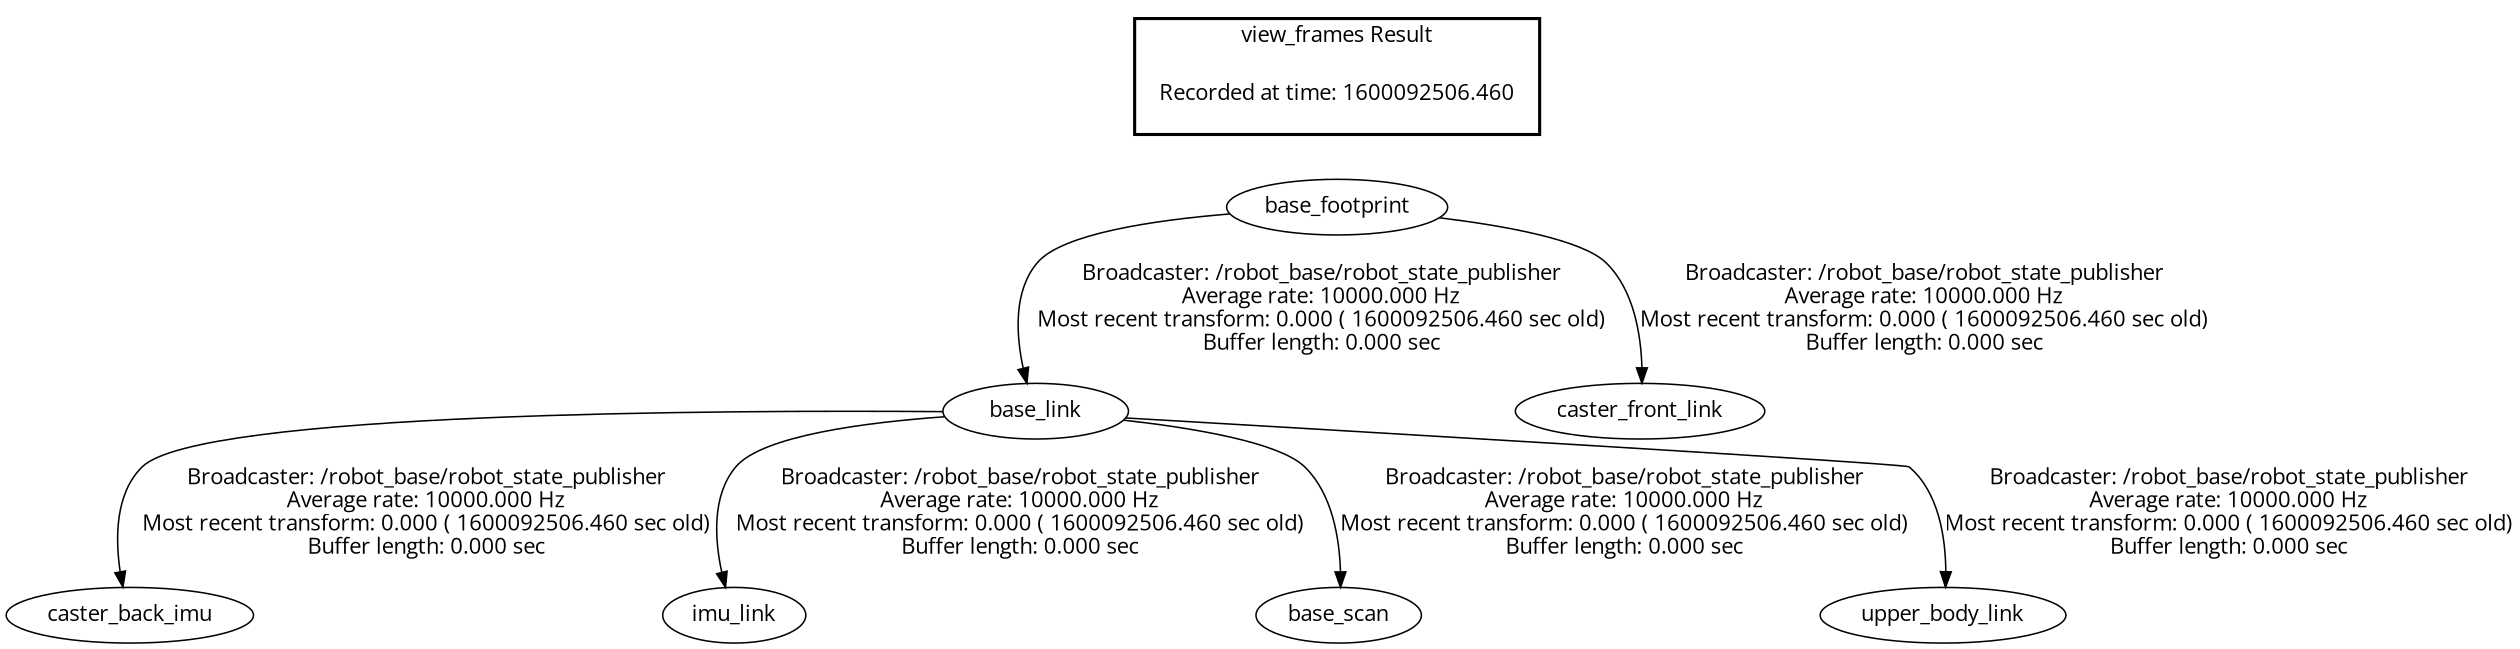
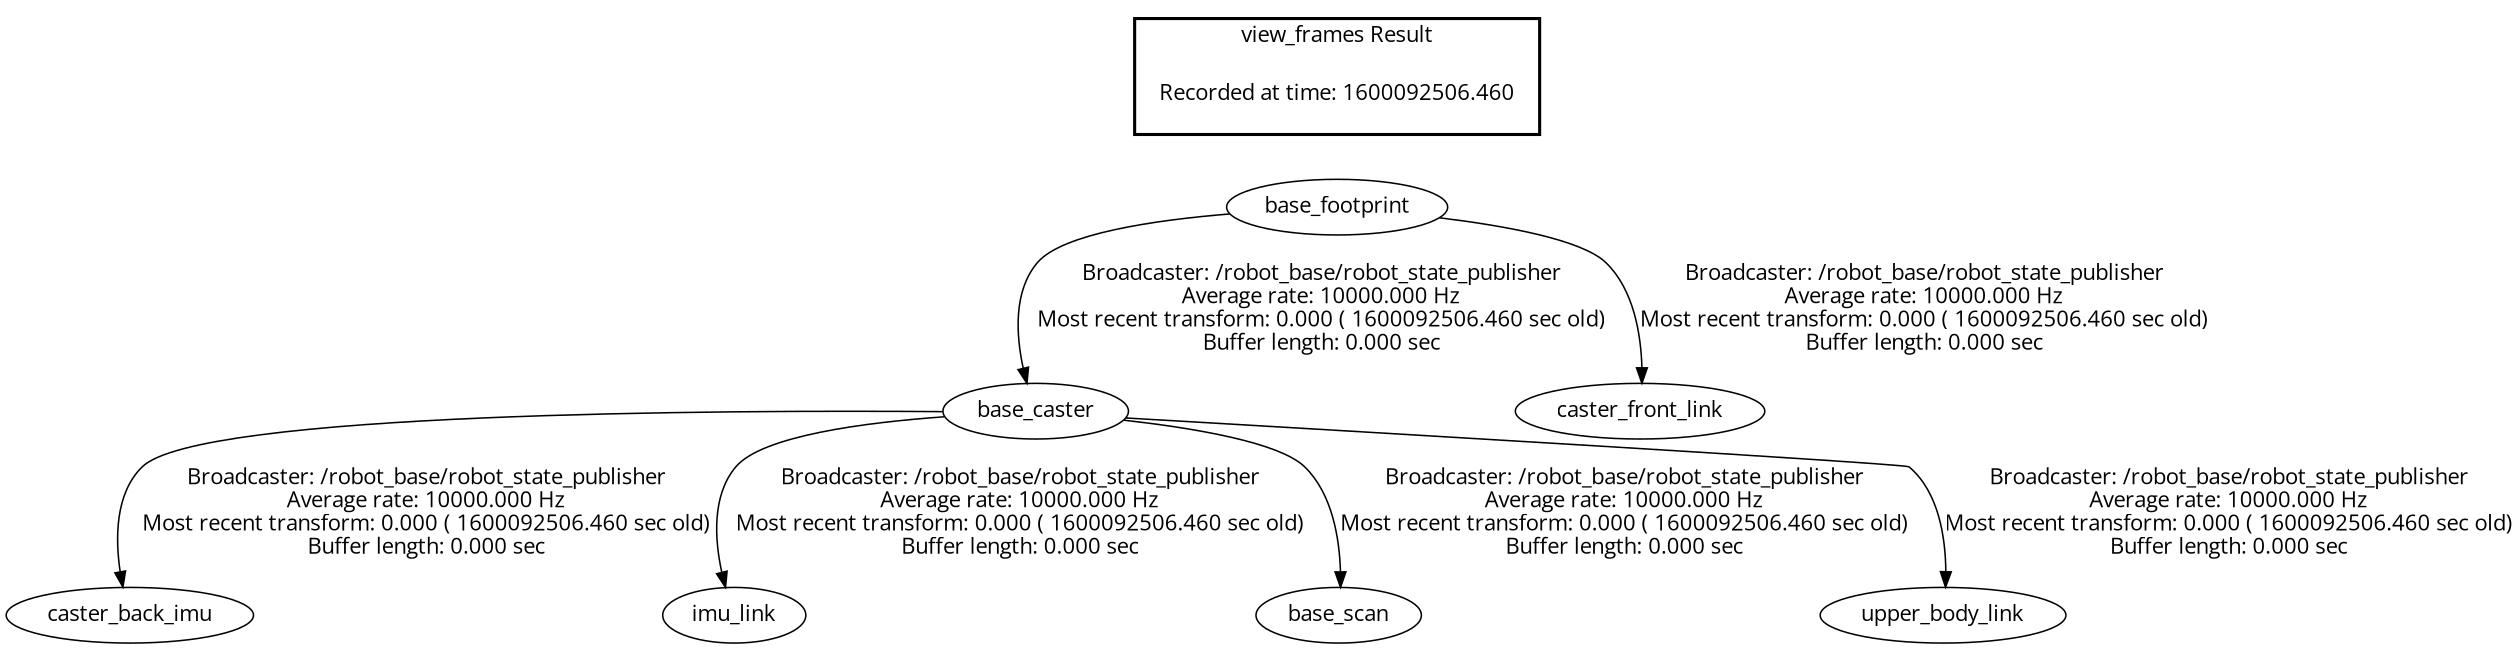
  digraph {
    fontname="Open Sans"
    node [fontname="Open Sans"]
    edge [fontname="Open Sans"]
    "Recorded at time: 1600092506.460" [shape=plaintext]
    base_footprint
-   base_link
+   base_link [label=base_caster]
    caster_front_link
    n5 [label=caster_back_imu]
    imu_link
    base_scan
    upper_body_link
    subgraph cluster_1 {
      color=black
      label="view_frames Result"
      style=bold
      "Recorded at time: 1600092506.460"
    }
    "Recorded at time: 1600092506.460" -> base_footprint [style=invis]
    base_footprint -> base_link [label="Broadcaster: /robot_base/robot_state_publisher\nAverage rate: 10000.000 Hz\nMost recent transform: 0.000 ( 1600092506.460 sec old)\nBuffer length: 0.000 sec\n"]
    base_footprint -> caster_front_link [label="Broadcaster: /robot_base/robot_state_publisher\nAverage rate: 10000.000 Hz\nMost recent transform: 0.000 ( 1600092506.460 sec old)\nBuffer length: 0.000 sec\n"]
    base_link -> n5 [label="Broadcaster: /robot_base/robot_state_publisher\nAverage rate: 10000.000 Hz\nMost recent transform: 0.000 ( 1600092506.460 sec old)\nBuffer length: 0.000 sec\n"]
    base_link -> imu_link [label="Broadcaster: /robot_base/robot_state_publisher\nAverage rate: 10000.000 Hz\nMost recent transform: 0.000 ( 1600092506.460 sec old)\nBuffer length: 0.000 sec\n"]
    base_link -> base_scan [label="Broadcaster: /robot_base/robot_state_publisher\nAverage rate: 10000.000 Hz\nMost recent transform: 0.000 ( 1600092506.460 sec old)\nBuffer length: 0.000 sec\n"]
    base_link -> upper_body_link [label="Broadcaster: /robot_base/robot_state_publisher\nAverage rate: 10000.000 Hz\nMost recent transform: 0.000 ( 1600092506.460 sec old)\nBuffer length: 0.000 sec\n"]
  }
